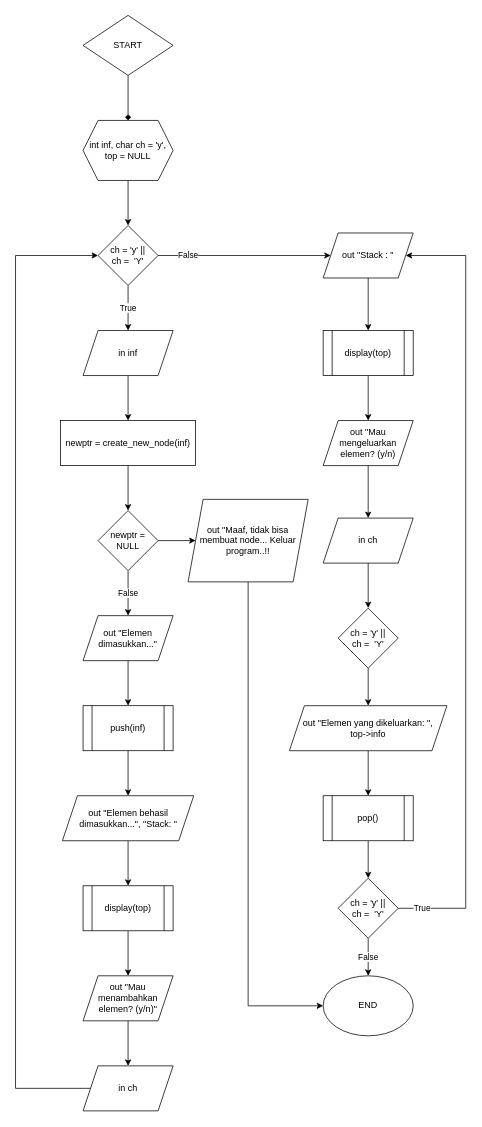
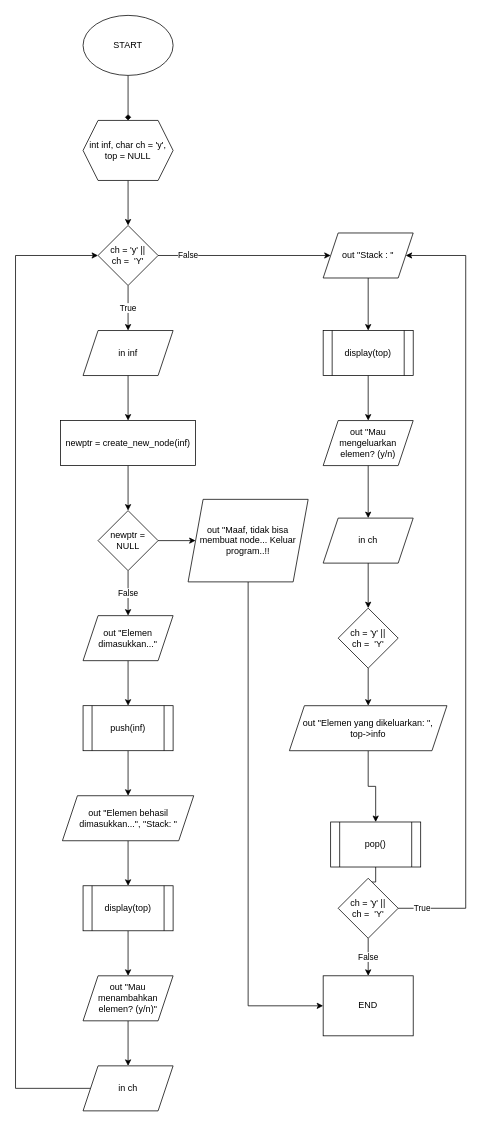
  <mxCell id="0" />
  <mxCell id="1" parent="0" />
  <mxCell id="2" value="" style="edgeStyle=orthogonalEdgeStyle;rounded=0;orthogonalLoop=1;jettySize=auto;html=1;endArrow=diamond;" edge="1" parent="1" source="3" target="5"><mxGeometry relative="1" as="geometry" /></mxCell>
- <mxCell id="3" value="START" style="rhombus;whiteSpace=wrap;html=1;" vertex="1" parent="1"><mxGeometry x="110" y="20" width="120" height="80" as="geometry" /></mxCell>
+ <mxCell id="3" value="START" style="ellipse;whiteSpace=wrap;html=1;" vertex="1" parent="1"><mxGeometry x="110" y="20" width="120" height="80" as="geometry" /></mxCell>
  <mxCell id="4" value="" style="edgeStyle=orthogonalEdgeStyle;rounded=0;orthogonalLoop=1;jettySize=auto;html=1;" edge="1" parent="1" source="5" target="8"><mxGeometry relative="1" as="geometry" /></mxCell>
  <mxCell id="5" value="int inf, char ch = 'y',&lt;br&gt;top = NULL" style="shape=hexagon;perimeter=hexagonPerimeter2;whiteSpace=wrap;html=1;fixedSize=1;" vertex="1" parent="1"><mxGeometry x="110" y="160" width="120" height="80" as="geometry" /></mxCell>
  <mxCell id="6" value="True" style="edgeStyle=orthogonalEdgeStyle;rounded=0;orthogonalLoop=1;jettySize=auto;html=1;" edge="1" parent="1" source="8" target="10"><mxGeometry relative="1" as="geometry" /></mxCell>
  <mxCell id="7" value="False" style="edgeStyle=orthogonalEdgeStyle;rounded=0;orthogonalLoop=1;jettySize=auto;html=1;" edge="1" parent="1" source="8" target="29"><mxGeometry x="-0.652" relative="1" as="geometry"><mxPoint as="offset" /></mxGeometry></mxCell>
  <mxCell id="8" value="ch = 'y' ||&lt;br&gt;ch =&amp;nbsp; 'Y'" style="rhombus;whiteSpace=wrap;html=1;" vertex="1" parent="1"><mxGeometry x="130" y="300" width="80" height="80" as="geometry" /></mxCell>
  <mxCell id="9" value="" style="edgeStyle=orthogonalEdgeStyle;rounded=0;orthogonalLoop=1;jettySize=auto;html=1;" edge="1" parent="1" source="10" target="12"><mxGeometry relative="1" as="geometry" /></mxCell>
  <mxCell id="10" value="in inf" style="shape=parallelogram;perimeter=parallelogramPerimeter;whiteSpace=wrap;html=1;fixedSize=1;" vertex="1" parent="1"><mxGeometry x="110" y="440" width="120" height="60" as="geometry" /></mxCell>
  <mxCell id="11" value="" style="edgeStyle=orthogonalEdgeStyle;rounded=0;orthogonalLoop=1;jettySize=auto;html=1;" edge="1" parent="1" source="12" target="15"><mxGeometry relative="1" as="geometry" /></mxCell>
  <mxCell id="12" value="newptr = create_new_node(inf)" style="whiteSpace=wrap;html=1;" vertex="1" parent="1"><mxGeometry x="80" y="560" width="180" height="60" as="geometry" /></mxCell>
  <mxCell id="13" value="False" style="edgeStyle=orthogonalEdgeStyle;rounded=0;orthogonalLoop=1;jettySize=auto;html=1;" edge="1" parent="1" source="15" target="17"><mxGeometry relative="1" as="geometry" /></mxCell>
  <mxCell id="14" value="" style="edgeStyle=orthogonalEdgeStyle;rounded=0;orthogonalLoop=1;jettySize=auto;html=1;" edge="1" parent="1" source="15" target="47"><mxGeometry relative="1" as="geometry" /></mxCell>
  <mxCell id="15" value="newptr = NULL" style="rhombus;whiteSpace=wrap;html=1;" vertex="1" parent="1"><mxGeometry x="130" y="680" width="80" height="80" as="geometry" /></mxCell>
  <mxCell id="16" value="" style="edgeStyle=orthogonalEdgeStyle;rounded=0;orthogonalLoop=1;jettySize=auto;html=1;" edge="1" parent="1" source="17" target="19"><mxGeometry relative="1" as="geometry" /></mxCell>
  <mxCell id="17" value="out &quot;Elemen dimasukkan...&quot;" style="shape=parallelogram;perimeter=parallelogramPerimeter;whiteSpace=wrap;html=1;fixedSize=1;" vertex="1" parent="1"><mxGeometry x="110" y="820" width="120" height="60" as="geometry" /></mxCell>
  <mxCell id="18" value="" style="edgeStyle=orthogonalEdgeStyle;rounded=0;orthogonalLoop=1;jettySize=auto;html=1;" edge="1" parent="1" source="19" target="21"><mxGeometry relative="1" as="geometry" /></mxCell>
  <mxCell id="19" value="push(inf)" style="shape=process;whiteSpace=wrap;html=1;backgroundOutline=1;" vertex="1" parent="1"><mxGeometry x="110" y="940" width="120" height="60" as="geometry" /></mxCell>
  <mxCell id="20" value="" style="edgeStyle=orthogonalEdgeStyle;rounded=0;orthogonalLoop=1;jettySize=auto;html=1;" edge="1" parent="1" source="21" target="23"><mxGeometry relative="1" as="geometry" /></mxCell>
  <mxCell id="21" value="out &quot;Elemen behasil dimasukkan...&quot;, &quot;Stack: &quot;" style="shape=parallelogram;perimeter=parallelogramPerimeter;whiteSpace=wrap;html=1;fixedSize=1;" vertex="1" parent="1"><mxGeometry x="82.5" y="1060" width="175" height="60" as="geometry" /></mxCell>
  <mxCell id="22" value="" style="edgeStyle=orthogonalEdgeStyle;rounded=0;orthogonalLoop=1;jettySize=auto;html=1;" edge="1" parent="1" source="23" target="25"><mxGeometry relative="1" as="geometry" /></mxCell>
  <mxCell id="23" value="display(top)" style="shape=process;whiteSpace=wrap;html=1;backgroundOutline=1;" vertex="1" parent="1"><mxGeometry x="110" y="1180" width="120" height="60" as="geometry" /></mxCell>
  <mxCell id="24" value="" style="edgeStyle=orthogonalEdgeStyle;rounded=0;orthogonalLoop=1;jettySize=auto;html=1;" edge="1" parent="1" source="25" target="27"><mxGeometry relative="1" as="geometry" /></mxCell>
  <mxCell id="25" value="out &quot;Mau menambahkan elemen? (y/n)&quot;" style="shape=parallelogram;perimeter=parallelogramPerimeter;whiteSpace=wrap;html=1;fixedSize=1;" vertex="1" parent="1"><mxGeometry x="110" y="1300" width="120" height="60" as="geometry" /></mxCell>
  <mxCell id="26" style="edgeStyle=orthogonalEdgeStyle;rounded=0;orthogonalLoop=1;jettySize=auto;html=1;entryX=0;entryY=0.5;entryDx=0;entryDy=0;" edge="1" parent="1" source="27" target="8"><mxGeometry relative="1" as="geometry"><Array as="points"><mxPoint x="20" y="1450" /><mxPoint x="20" y="340" /></Array></mxGeometry></mxCell>
  <mxCell id="27" value="in ch" style="shape=parallelogram;perimeter=parallelogramPerimeter;whiteSpace=wrap;html=1;fixedSize=1;" vertex="1" parent="1"><mxGeometry x="110" y="1420" width="120" height="60" as="geometry" /></mxCell>
  <mxCell id="28" value="" style="edgeStyle=orthogonalEdgeStyle;rounded=0;orthogonalLoop=1;jettySize=auto;html=1;" edge="1" parent="1" source="29" target="31"><mxGeometry relative="1" as="geometry" /></mxCell>
  <mxCell id="29" value="out &quot;Stack : &quot;" style="shape=parallelogram;perimeter=parallelogramPerimeter;whiteSpace=wrap;html=1;fixedSize=1;" vertex="1" parent="1"><mxGeometry x="430" y="310" width="120" height="60" as="geometry" /></mxCell>
  <mxCell id="30" value="" style="edgeStyle=orthogonalEdgeStyle;rounded=0;orthogonalLoop=1;jettySize=auto;html=1;" edge="1" parent="1" source="31" target="33"><mxGeometry relative="1" as="geometry" /></mxCell>
  <mxCell id="31" value="display(top)" style="shape=process;whiteSpace=wrap;html=1;backgroundOutline=1;" vertex="1" parent="1"><mxGeometry x="430" y="440" width="120" height="60" as="geometry" /></mxCell>
  <mxCell id="32" value="" style="edgeStyle=orthogonalEdgeStyle;rounded=0;orthogonalLoop=1;jettySize=auto;html=1;" edge="1" parent="1" source="33" target="35"><mxGeometry relative="1" as="geometry" /></mxCell>
  <mxCell id="33" value="out &quot;Mau mengeluarkan elemen? (y/n)" style="shape=parallelogram;perimeter=parallelogramPerimeter;whiteSpace=wrap;html=1;fixedSize=1;" vertex="1" parent="1"><mxGeometry x="430" y="560" width="120" height="60" as="geometry" /></mxCell>
  <mxCell id="34" value="" style="edgeStyle=orthogonalEdgeStyle;rounded=0;orthogonalLoop=1;jettySize=auto;html=1;entryX=0.5;entryY=0;entryDx=0;entryDy=0;" edge="1" parent="1" source="35" target="37"><mxGeometry relative="1" as="geometry"><mxPoint x="490" y="820" as="targetPoint" /></mxGeometry></mxCell>
  <mxCell id="35" value="in ch" style="shape=parallelogram;perimeter=parallelogramPerimeter;whiteSpace=wrap;html=1;fixedSize=1;" vertex="1" parent="1"><mxGeometry x="430" y="690" width="120" height="60" as="geometry" /></mxCell>
  <mxCell id="36" value="" style="edgeStyle=orthogonalEdgeStyle;rounded=0;orthogonalLoop=1;jettySize=auto;html=1;" edge="1" parent="1" source="37" target="39"><mxGeometry relative="1" as="geometry" /></mxCell>
  <mxCell id="37" value="ch = 'y' ||&lt;br&gt;ch =&amp;nbsp; 'Y'" style="rhombus;whiteSpace=wrap;html=1;" vertex="1" parent="1"><mxGeometry x="450" y="810" width="80" height="80" as="geometry" /></mxCell>
  <mxCell id="38" value="" style="edgeStyle=orthogonalEdgeStyle;rounded=0;orthogonalLoop=1;jettySize=auto;html=1;" edge="1" parent="1" source="39" target="41"><mxGeometry relative="1" as="geometry" /></mxCell>
  <mxCell id="39" value="out &quot;Elemen yang dikeluarkan: &quot;,&lt;br&gt;top-&amp;gt;info" style="shape=parallelogram;perimeter=parallelogramPerimeter;whiteSpace=wrap;html=1;fixedSize=1;" vertex="1" parent="1"><mxGeometry x="385" y="940" width="210" height="60" as="geometry" /></mxCell>
  <mxCell id="40" value="" style="edgeStyle=orthogonalEdgeStyle;rounded=0;orthogonalLoop=1;jettySize=auto;html=1;" edge="1" parent="1" source="41" target="44"><mxGeometry relative="1" as="geometry" /></mxCell>
- <mxCell id="41" value="pop()" style="shape=process;whiteSpace=wrap;html=1;backgroundOutline=1;" vertex="1" parent="1"><mxGeometry x="430" y="1060" width="120" height="60" as="geometry" /></mxCell>
+ <mxCell id="41" value="pop()" style="shape=process;whiteSpace=wrap;html=1;backgroundOutline=1;" vertex="1" parent="1"><mxGeometry x="440" y="1095" width="120" height="60" as="geometry" /></mxCell>
  <mxCell id="42" value="False" style="edgeStyle=orthogonalEdgeStyle;rounded=0;orthogonalLoop=1;jettySize=auto;html=1;" edge="1" parent="1" source="44" target="45"><mxGeometry relative="1" as="geometry" /></mxCell>
  <mxCell id="43" value="True" style="edgeStyle=orthogonalEdgeStyle;rounded=0;orthogonalLoop=1;jettySize=auto;html=1;entryX=1;entryY=0.5;entryDx=0;entryDy=0;" edge="1" parent="1" source="44" target="29"><mxGeometry x="-0.939" relative="1" as="geometry"><Array as="points"><mxPoint x="620" y="1210" /><mxPoint x="620" y="340" /></Array><mxPoint as="offset" /></mxGeometry></mxCell>
  <mxCell id="44" value="ch = 'y' ||&lt;br&gt;ch =&amp;nbsp; 'Y'" style="rhombus;whiteSpace=wrap;html=1;" vertex="1" parent="1"><mxGeometry x="450" y="1170" width="80" height="80" as="geometry" /></mxCell>
- <mxCell id="45" value="END" style="ellipse;whiteSpace=wrap;html=1;" vertex="1" parent="1"><mxGeometry x="430" y="1300" width="120" height="80" as="geometry" /></mxCell>
+ <mxCell id="45" value="END" style="whiteSpace=wrap;html=1;rounded=0;" vertex="1" parent="1"><mxGeometry x="430" y="1300" width="120" height="80" as="geometry" /></mxCell>
  <mxCell id="46" style="edgeStyle=orthogonalEdgeStyle;rounded=0;orthogonalLoop=1;jettySize=auto;html=1;entryX=0;entryY=0.5;entryDx=0;entryDy=0;" edge="1" parent="1" source="47" target="45"><mxGeometry relative="1" as="geometry"><Array as="points"><mxPoint x="330" y="1340" /></Array></mxGeometry></mxCell>
  <mxCell id="47" value="out &quot;Maaf, tidak bisa membuat node... Keluar program..!!" style="shape=parallelogram;perimeter=parallelogramPerimeter;whiteSpace=wrap;html=1;fixedSize=1;" vertex="1" parent="1"><mxGeometry x="250" y="665" width="160" height="110" as="geometry" /></mxCell>
